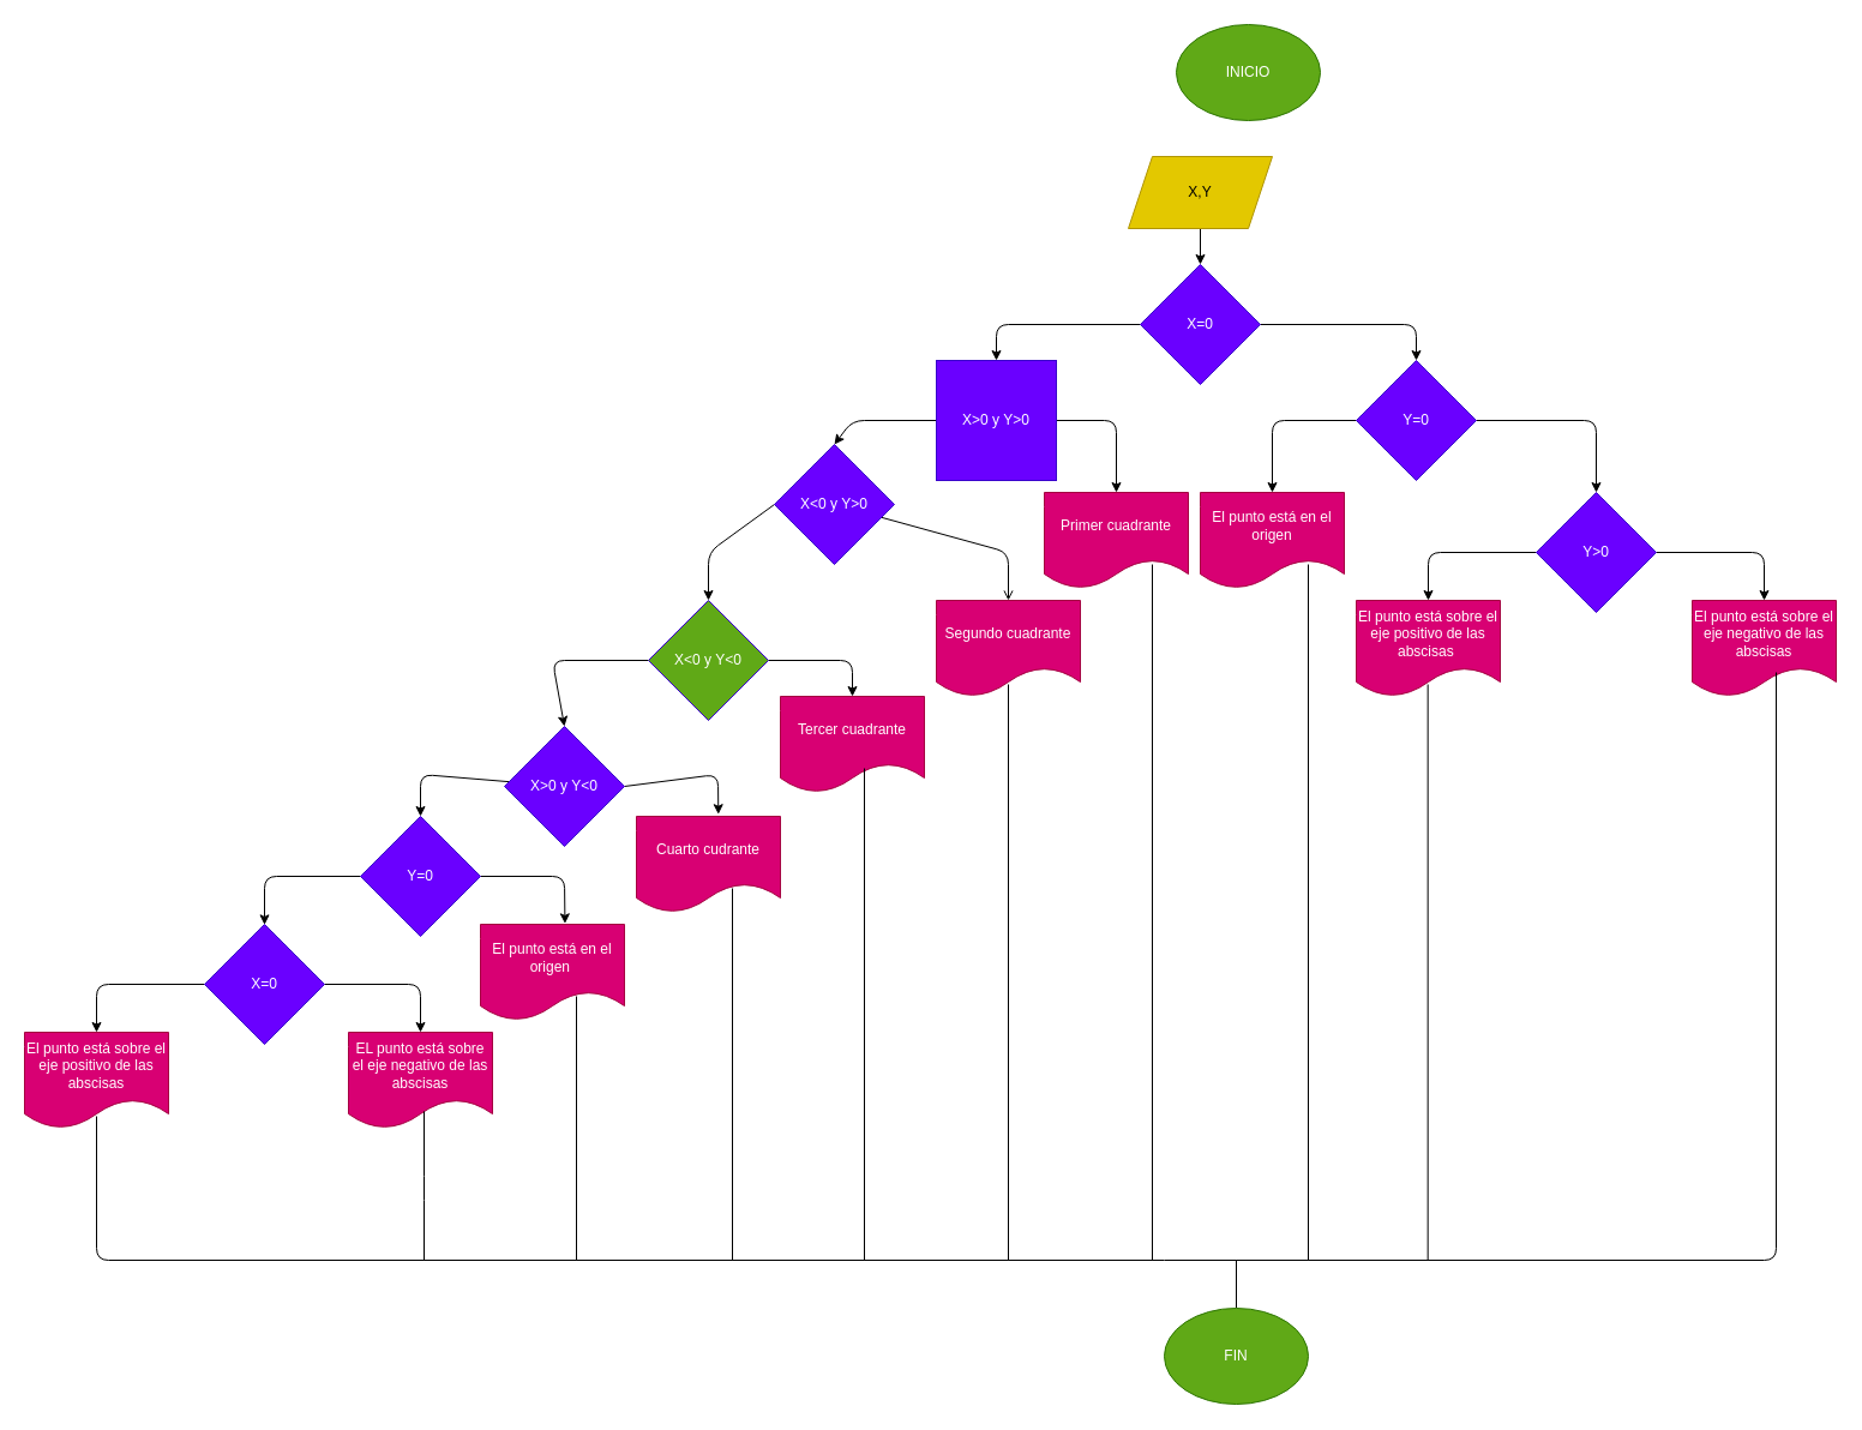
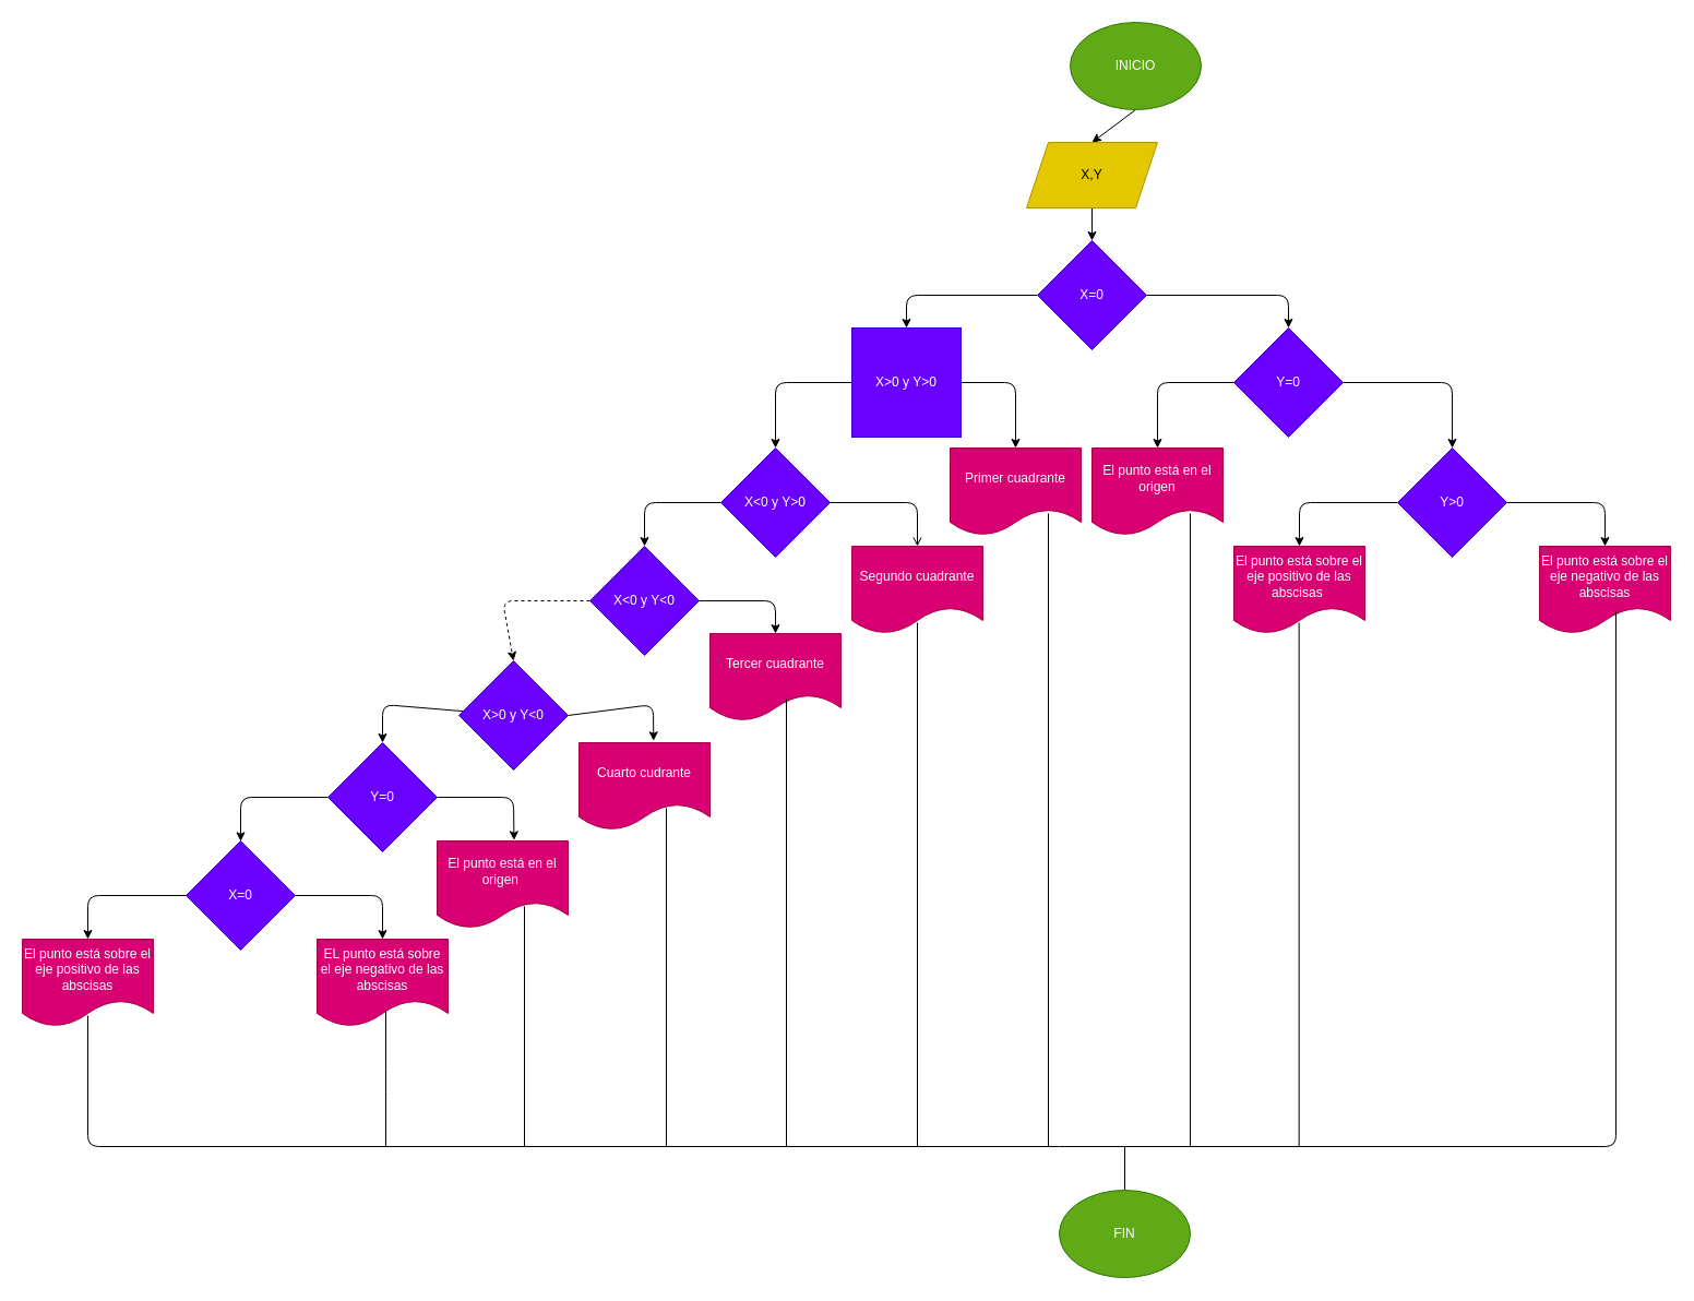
  <mxCell id="0" />
  <mxCell id="1" parent="0" />
+ <mxCell id="2" style="edgeStyle=none;html=1;exitX=0.5;exitY=1;exitDx=0;exitDy=0;entryX=0.5;entryY=0;entryDx=0;entryDy=0;" edge="1" parent="1" source="3" target="5"><mxGeometry relative="1" as="geometry" /></mxCell>
  <mxCell id="3" value="INICIO" style="ellipse;whiteSpace=wrap;html=1;fillColor=#60a917;fontColor=#ffffff;strokeColor=#2D7600;" vertex="1" parent="1"><mxGeometry x="980" y="20" width="120" height="80" as="geometry" /></mxCell>
  <mxCell id="4" value="" style="edgeStyle=none;html=1;" edge="1" parent="1" source="5" target="8"><mxGeometry relative="1" as="geometry" /></mxCell>
  <mxCell id="5" value="X,Y" style="shape=parallelogram;perimeter=parallelogramPerimeter;whiteSpace=wrap;html=1;fixedSize=1;fillColor=#e3c800;fontColor=#000000;strokeColor=#B09500;" vertex="1" parent="1"><mxGeometry x="940" y="130" width="120" height="60" as="geometry" /></mxCell>
  <mxCell id="6" style="edgeStyle=none;html=1;entryX=0.5;entryY=0;entryDx=0;entryDy=0;" edge="1" parent="1" source="8"><mxGeometry relative="1" as="geometry"><mxPoint x="1180" y="300" as="targetPoint" /><Array as="points"><mxPoint x="1180" y="270" /></Array></mxGeometry></mxCell>
  <mxCell id="7" style="edgeStyle=none;html=1;exitX=0;exitY=0.5;exitDx=0;exitDy=0;entryX=0.5;entryY=0;entryDx=0;entryDy=0;" edge="1" parent="1" source="8" target="11"><mxGeometry relative="1" as="geometry"><Array as="points"><mxPoint x="830" y="270" /></Array></mxGeometry></mxCell>
  <mxCell id="8" value="X=0" style="rhombus;whiteSpace=wrap;html=1;fillColor=#6a00ff;fontColor=#ffffff;strokeColor=#3700CC;" vertex="1" parent="1"><mxGeometry x="950" y="220" width="100" height="100" as="geometry" /></mxCell>
  <mxCell id="9" style="edgeStyle=none;html=1;entryX=0.5;entryY=0;entryDx=0;entryDy=0;" edge="1" parent="1" source="11" target="15"><mxGeometry relative="1" as="geometry"><Array as="points"><mxPoint x="930" y="350" /></Array></mxGeometry></mxCell>
  <mxCell id="10" style="edgeStyle=none;html=1;entryX=0.5;entryY=0;entryDx=0;entryDy=0;" edge="1" parent="1" source="11" target="19"><mxGeometry relative="1" as="geometry"><Array as="points"><mxPoint x="710" y="350" /></Array></mxGeometry></mxCell>
  <mxCell id="11" value="X&amp;gt;0 y Y&amp;gt;0" style="whiteSpace=wrap;html=1;fillColor=#6a00ff;fontColor=#ffffff;strokeColor=#3700CC;rounded=0;" vertex="1" parent="1"><mxGeometry x="780" y="300" width="100" height="100" as="geometry" /></mxCell>
  <mxCell id="12" style="edgeStyle=none;html=1;entryX=0.5;entryY=0;entryDx=0;entryDy=0;" edge="1" parent="1" source="14"><mxGeometry relative="1" as="geometry"><mxPoint x="1330" y="410" as="targetPoint" /><Array as="points"><mxPoint x="1330" y="350" /></Array></mxGeometry></mxCell>
  <mxCell id="13" style="edgeStyle=none;html=1;entryX=0.5;entryY=0;entryDx=0;entryDy=0;" edge="1" parent="1" source="14" target="16"><mxGeometry relative="1" as="geometry"><Array as="points"><mxPoint x="1060" y="350" /></Array></mxGeometry></mxCell>
  <mxCell id="14" value="Y=0" style="rhombus;whiteSpace=wrap;html=1;fillColor=#6a00ff;fontColor=#ffffff;strokeColor=#3700CC;" vertex="1" parent="1"><mxGeometry x="1130" y="300" width="100" height="100" as="geometry" /></mxCell>
  <mxCell id="15" value="Primer cuadrante" style="shape=document;whiteSpace=wrap;html=1;boundedLbl=1;fillColor=#d80073;fontColor=#ffffff;strokeColor=#A50040;" vertex="1" parent="1"><mxGeometry x="870" y="410" width="120" height="80" as="geometry" /></mxCell>
  <mxCell id="16" value="El punto está en el origen" style="shape=document;whiteSpace=wrap;html=1;boundedLbl=1;fillColor=#d80073;fontColor=#ffffff;strokeColor=#A50040;" vertex="1" parent="1"><mxGeometry x="1000" y="410" width="120" height="80" as="geometry" /></mxCell>
  <mxCell id="17" style="edgeStyle=none;html=1;entryX=0.5;entryY=0;entryDx=0;entryDy=0;endArrow=open;" edge="1" parent="1" source="19" target="25"><mxGeometry relative="1" as="geometry"><Array as="points"><mxPoint x="840" y="460" /></Array></mxGeometry></mxCell>
  <mxCell id="18" style="edgeStyle=none;html=1;exitX=0;exitY=0.5;exitDx=0;exitDy=0;entryX=0.5;entryY=0;entryDx=0;entryDy=0;" edge="1" parent="1" source="19" target="28"><mxGeometry relative="1" as="geometry"><Array as="points"><mxPoint x="590" y="460" /></Array></mxGeometry></mxCell>
- <mxCell id="19" value="X&amp;lt;0 y Y&amp;gt;0" style="rhombus;whiteSpace=wrap;html=1;fillColor=#6a00ff;fontColor=#ffffff;strokeColor=#3700CC;" vertex="1" parent="1"><mxGeometry x="645" y="370" width="100" height="100" as="geometry" /></mxCell>
+ <mxCell id="19" value="X&amp;lt;0 y Y&amp;gt;0" style="rhombus;whiteSpace=wrap;html=1;fillColor=#6a00ff;fontColor=#ffffff;strokeColor=#3700CC;" vertex="1" parent="1"><mxGeometry x="660" y="410" width="100" height="100" as="geometry" /></mxCell>
  <mxCell id="20" style="edgeStyle=none;html=1;entryX=0.5;entryY=0;entryDx=0;entryDy=0;" edge="1" parent="1" source="22" target="24"><mxGeometry relative="1" as="geometry"><Array as="points"><mxPoint x="1470" y="460" /></Array></mxGeometry></mxCell>
  <mxCell id="21" style="edgeStyle=none;html=1;entryX=0.5;entryY=0;entryDx=0;entryDy=0;" edge="1" parent="1" source="22" target="23"><mxGeometry relative="1" as="geometry"><Array as="points"><mxPoint x="1190" y="460" /></Array></mxGeometry></mxCell>
  <mxCell id="22" value="Y&amp;gt;0" style="rhombus;whiteSpace=wrap;html=1;fillColor=#6a00ff;fontColor=#ffffff;strokeColor=#3700CC;" vertex="1" parent="1"><mxGeometry x="1280" y="410" width="100" height="100" as="geometry" /></mxCell>
  <mxCell id="23" value="El punto está sobre el eje positivo de las abscisas&amp;nbsp;" style="shape=document;whiteSpace=wrap;html=1;boundedLbl=1;fillColor=#d80073;fontColor=#ffffff;strokeColor=#A50040;" vertex="1" parent="1"><mxGeometry x="1130" y="500" width="120" height="80" as="geometry" /></mxCell>
  <mxCell id="24" value="El punto está sobre el eje negativo de las abscisas" style="shape=document;whiteSpace=wrap;html=1;boundedLbl=1;fillColor=#d80073;fontColor=#ffffff;strokeColor=#A50040;" vertex="1" parent="1"><mxGeometry x="1410" y="500" width="120" height="80" as="geometry" /></mxCell>
  <mxCell id="25" value="Segundo cuadrante" style="shape=document;whiteSpace=wrap;html=1;boundedLbl=1;fillColor=#d80073;fontColor=#ffffff;strokeColor=#A50040;" vertex="1" parent="1"><mxGeometry x="780" y="500" width="120" height="80" as="geometry" /></mxCell>
  <mxCell id="26" style="edgeStyle=none;html=1;exitX=1;exitY=0.5;exitDx=0;exitDy=0;entryX=0.5;entryY=0;entryDx=0;entryDy=0;" edge="1" parent="1" source="28" target="29"><mxGeometry relative="1" as="geometry"><Array as="points"><mxPoint x="710" y="550" /></Array></mxGeometry></mxCell>
- <mxCell id="27" style="edgeStyle=none;html=1;entryX=0.5;entryY=0;entryDx=0;entryDy=0;" edge="1" parent="1" source="28" target="32"><mxGeometry relative="1" as="geometry"><Array as="points"><mxPoint x="460" y="550" /></Array></mxGeometry></mxCell>
- <mxCell id="28" value="X&amp;lt;0 y Y&amp;lt;0" style="rhombus;whiteSpace=wrap;html=1;fillColor=#60a917;fontColor=#ffffff;strokeColor=#3700CC;" vertex="1" parent="1"><mxGeometry x="540" y="500" width="100" height="100" as="geometry" /></mxCell>
+ <mxCell id="27" style="edgeStyle=none;html=1;entryX=0.5;entryY=0;entryDx=0;entryDy=0;dashed=1;" edge="1" parent="1" source="28" target="32"><mxGeometry relative="1" as="geometry"><Array as="points"><mxPoint x="460" y="550" /></Array></mxGeometry></mxCell>
+ <mxCell id="28" value="X&amp;lt;0 y Y&amp;lt;0" style="rhombus;whiteSpace=wrap;html=1;fillColor=#6a00ff;fontColor=#ffffff;strokeColor=#3700CC;" vertex="1" parent="1"><mxGeometry x="540" y="500" width="100" height="100" as="geometry" /></mxCell>
  <mxCell id="29" value="Tercer cuadrante" style="shape=document;whiteSpace=wrap;html=1;boundedLbl=1;fillColor=#d80073;fontColor=#ffffff;strokeColor=#A50040;" vertex="1" parent="1"><mxGeometry x="650" y="580" width="120" height="80" as="geometry" /></mxCell>
  <mxCell id="30" style="edgeStyle=none;html=1;exitX=1;exitY=0.5;exitDx=0;exitDy=0;entryX=0.569;entryY=-0.022;entryDx=0;entryDy=0;entryPerimeter=0;" edge="1" parent="1" source="32" target="33"><mxGeometry relative="1" as="geometry"><Array as="points"><mxPoint x="598" y="645" /></Array></mxGeometry></mxCell>
  <mxCell id="31" style="edgeStyle=none;html=1;entryX=0.5;entryY=0;entryDx=0;entryDy=0;" edge="1" parent="1" source="32" target="36"><mxGeometry relative="1" as="geometry"><Array as="points"><mxPoint x="350" y="645" /></Array></mxGeometry></mxCell>
  <mxCell id="32" value="X&amp;gt;0 y Y&amp;lt;0" style="rhombus;whiteSpace=wrap;html=1;fillColor=#6a00ff;fontColor=#ffffff;strokeColor=#3700CC;" vertex="1" parent="1"><mxGeometry x="420" y="605" width="100" height="100" as="geometry" /></mxCell>
  <mxCell id="33" value="Cuarto cudrante" style="shape=document;whiteSpace=wrap;html=1;boundedLbl=1;fillColor=#d80073;fontColor=#ffffff;strokeColor=#A50040;" vertex="1" parent="1"><mxGeometry x="530" y="680" width="120" height="80" as="geometry" /></mxCell>
  <mxCell id="34" style="edgeStyle=none;html=1;exitX=1;exitY=0.5;exitDx=0;exitDy=0;entryX=0.587;entryY=-0.008;entryDx=0;entryDy=0;entryPerimeter=0;" edge="1" parent="1" source="36" target="37"><mxGeometry relative="1" as="geometry"><Array as="points"><mxPoint x="470" y="730" /></Array></mxGeometry></mxCell>
  <mxCell id="35" style="edgeStyle=none;html=1;entryX=0.5;entryY=0.004;entryDx=0;entryDy=0;entryPerimeter=0;" edge="1" parent="1" source="36" target="40"><mxGeometry relative="1" as="geometry"><Array as="points"><mxPoint x="220" y="730" /></Array></mxGeometry></mxCell>
  <mxCell id="36" value="Y=0" style="rhombus;whiteSpace=wrap;html=1;fillColor=#6a00ff;fontColor=#ffffff;strokeColor=#3700CC;" vertex="1" parent="1"><mxGeometry x="300" y="680" width="100" height="100" as="geometry" /></mxCell>
  <mxCell id="37" value="El punto está en el origen&amp;nbsp;" style="shape=document;whiteSpace=wrap;html=1;boundedLbl=1;fillColor=#d80073;fontColor=#ffffff;strokeColor=#A50040;" vertex="1" parent="1"><mxGeometry x="400" y="770" width="120" height="80" as="geometry" /></mxCell>
  <mxCell id="38" style="edgeStyle=none;html=1;entryX=0.5;entryY=0;entryDx=0;entryDy=0;" edge="1" parent="1" source="40" target="41"><mxGeometry relative="1" as="geometry"><Array as="points"><mxPoint x="350" y="820" /></Array></mxGeometry></mxCell>
  <mxCell id="39" style="edgeStyle=none;html=1;entryX=0.5;entryY=0;entryDx=0;entryDy=0;" edge="1" parent="1" source="40" target="42"><mxGeometry relative="1" as="geometry"><Array as="points"><mxPoint x="80" y="820" /></Array></mxGeometry></mxCell>
  <mxCell id="40" value="X=0" style="rhombus;whiteSpace=wrap;html=1;fillColor=#6a00ff;fontColor=#ffffff;strokeColor=#3700CC;" vertex="1" parent="1"><mxGeometry x="170" y="770" width="100" height="100" as="geometry" /></mxCell>
  <mxCell id="41" value="EL punto está sobre el eje negativo de las abscisas" style="shape=document;whiteSpace=wrap;html=1;boundedLbl=1;fillColor=#d80073;fontColor=#ffffff;strokeColor=#A50040;" vertex="1" parent="1"><mxGeometry x="290" y="860" width="120" height="80" as="geometry" /></mxCell>
  <mxCell id="42" value="El punto está sobre el eje positivo de las abscisas" style="shape=document;whiteSpace=wrap;html=1;boundedLbl=1;fillColor=#d80073;fontColor=#ffffff;strokeColor=#A50040;" vertex="1" parent="1"><mxGeometry x="20" y="860" width="120" height="80" as="geometry" /></mxCell>
  <mxCell id="43" value="" style="endArrow=none;html=1;" edge="1" parent="1"><mxGeometry width="50" height="50" relative="1" as="geometry"><mxPoint x="970" y="1050" as="sourcePoint" /><mxPoint x="80" y="930" as="targetPoint" /><Array as="points"><mxPoint x="80" y="1050" /></Array></mxGeometry></mxCell>
  <mxCell id="44" value="" style="endArrow=none;html=1;" edge="1" parent="1"><mxGeometry width="50" height="50" relative="1" as="geometry"><mxPoint x="970" y="1050" as="sourcePoint" /><mxPoint x="1480" y="560" as="targetPoint" /><Array as="points"><mxPoint x="1480" y="1050" /></Array></mxGeometry></mxCell>
  <mxCell id="45" value="" style="endArrow=none;html=1;entryX=0.525;entryY=0.824;entryDx=0;entryDy=0;entryPerimeter=0;" edge="1" parent="1" target="41"><mxGeometry width="50" height="50" relative="1" as="geometry"><mxPoint x="353" y="1050" as="sourcePoint" /><mxPoint x="400" y="930" as="targetPoint" /><Array as="points"><mxPoint x="353" y="990" /></Array></mxGeometry></mxCell>
  <mxCell id="46" value="" style="endArrow=none;html=1;entryX=0.525;entryY=0.824;entryDx=0;entryDy=0;entryPerimeter=0;" edge="1" parent="1"><mxGeometry width="50" height="50" relative="1" as="geometry"><mxPoint x="480" y="1050" as="sourcePoint" /><mxPoint x="480" y="830" as="targetPoint" /></mxGeometry></mxCell>
  <mxCell id="47" value="" style="endArrow=none;html=1;entryX=0.525;entryY=0.824;entryDx=0;entryDy=0;entryPerimeter=0;" edge="1" parent="1"><mxGeometry width="50" height="50" relative="1" as="geometry"><mxPoint x="610" y="1050" as="sourcePoint" /><mxPoint x="610" y="740" as="targetPoint" /></mxGeometry></mxCell>
  <mxCell id="48" value="" style="endArrow=none;html=1;entryX=0.525;entryY=0.824;entryDx=0;entryDy=0;entryPerimeter=0;" edge="1" parent="1"><mxGeometry width="50" height="50" relative="1" as="geometry"><mxPoint y="1050" as="sourcePoint" x="720" /><mxPoint y="640" as="targetPoint" x="720" /></mxGeometry></mxCell>
  <mxCell id="49" value="" style="endArrow=none;html=1;" edge="1" parent="1"><mxGeometry width="50" height="50" relative="1" as="geometry"><mxPoint x="840" y="1050" as="sourcePoint" /><mxPoint x="840" y="570" as="targetPoint" /></mxGeometry></mxCell>
  <mxCell id="50" value="" style="endArrow=none;html=1;" edge="1" parent="1"><mxGeometry width="50" height="50" relative="1" as="geometry"><mxPoint x="960" y="1050" as="sourcePoint" /><mxPoint x="960" y="470" as="targetPoint" /></mxGeometry></mxCell>
  <mxCell id="51" value="" style="endArrow=none;html=1;" edge="1" parent="1"><mxGeometry width="50" height="50" relative="1" as="geometry"><mxPoint x="1090" y="1050" as="sourcePoint" /><mxPoint x="1090" y="470" as="targetPoint" /></mxGeometry></mxCell>
  <mxCell id="52" value="" style="endArrow=none;html=1;" edge="1" parent="1"><mxGeometry width="50" height="50" relative="1" as="geometry"><mxPoint x="1189.66" y="1050" as="sourcePoint" /><mxPoint x="1189.66" y="570" as="targetPoint" /></mxGeometry></mxCell>
  <mxCell id="53" value="" style="endArrow=none;html=1;" edge="1" parent="1"><mxGeometry width="50" height="50" relative="1" as="geometry"><mxPoint x="1030" y="1090" as="sourcePoint" /><mxPoint x="1030" y="1050" as="targetPoint" /></mxGeometry></mxCell>
  <mxCell id="54" value="FIN" style="ellipse;whiteSpace=wrap;html=1;fillColor=#60a917;fontColor=#ffffff;strokeColor=#2D7600;" vertex="1" parent="1"><mxGeometry x="970" y="1090" width="120" height="80" as="geometry" /></mxCell>
